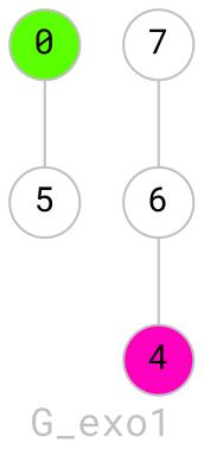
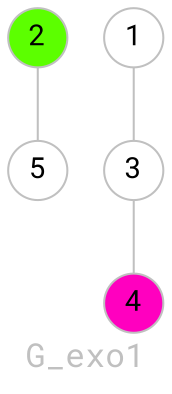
  graph {
    fontcolor=grey
    fontname="Roboto Mono"
    fontsize=16
    label=G_exo1
    node [color=grey fillcolor="#ffffff" fixedsize=true fontname="Roboto Mono" fontsize=14 shape=circle style=filled]
    edge [arrowsize=0.7 color=grey fontcolor=grey fontname="Roboto Mono" fontsize=12]
-   0 [fillcolor="#5cff00" width=0.4]
+   0 [fillcolor="#5cff00" width=0.4 label=2]
    5 [width=0.4]
-   1 [width=0.4 label=7]
-   3 [width=0.4 label=6]
+   1 [width=0.4]
+   3 [width=0.4]
    4 [fillcolor="#ff00bf" width=0.4]
    0 -- 5
    1 -- 3
    3 -- 4
  }
